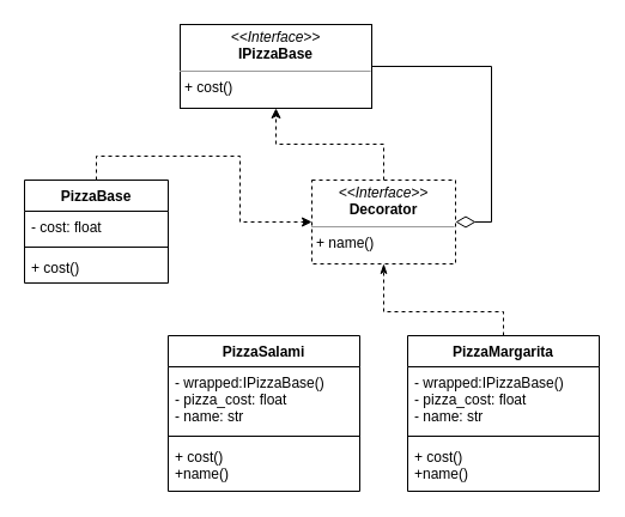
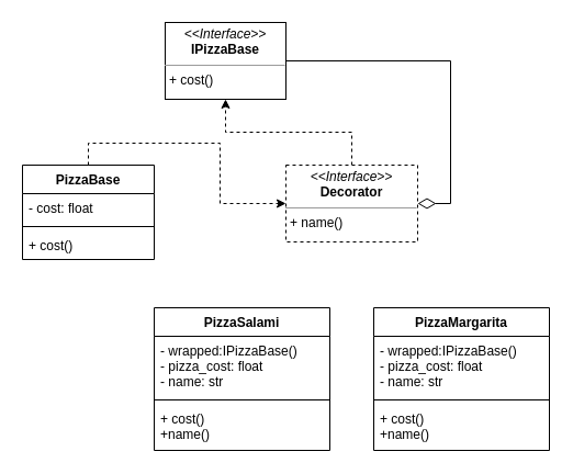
  <mxCell id="0" />
  <mxCell id="1" parent="0" />
  <mxCell id="2" style="edgeStyle=orthogonalEdgeStyle;rounded=0;orthogonalLoop=1;jettySize=auto;html=1;exitX=1;exitY=0.5;exitDx=0;exitDy=0;entryX=1;entryY=0.5;entryDx=0;entryDy=0;endArrow=diamondThin;endFill=0;endSize=14;" edge="1" parent="1" source="3" target="5"><mxGeometry relative="1" as="geometry" /></mxCell>
- <mxCell id="3" value="&lt;p style=&quot;margin: 0px ; margin-top: 4px ; text-align: center&quot;&gt;&lt;i&gt;&amp;lt;&amp;lt;Interface&amp;gt;&amp;gt;&lt;/i&gt;&lt;br&gt;&lt;b&gt;IPizzaBase&lt;/b&gt;&lt;/p&gt;&lt;hr size=&quot;1&quot;&gt;&lt;p style=&quot;margin: 0px ; margin-left: 4px&quot;&gt;&lt;span style=&quot;text-align: center&quot;&gt;+ cost()&lt;/span&gt;&lt;br&gt;&lt;/p&gt;" style="verticalAlign=top;align=left;overflow=fill;fontSize=12;fontFamily=Helvetica;html=1;" parent="1" vertex="1"><mxGeometry x="150" y="20" width="160" height="70" as="geometry" /></mxCell>
+ <mxCell id="3" value="&lt;p style=&quot;margin: 0px ; margin-top: 4px ; text-align: center&quot;&gt;&lt;i&gt;&amp;lt;&amp;lt;Interface&amp;gt;&amp;gt;&lt;/i&gt;&lt;br&gt;&lt;b&gt;IPizzaBase&lt;/b&gt;&lt;/p&gt;&lt;hr size=&quot;1&quot;&gt;&lt;p style=&quot;margin: 0px ; margin-left: 4px&quot;&gt;&lt;span style=&quot;text-align: center&quot;&gt;+ cost()&lt;/span&gt;&lt;br&gt;&lt;/p&gt;" style="verticalAlign=top;align=left;overflow=fill;fontSize=12;fontFamily=Helvetica;html=1;" parent="1" vertex="1"><mxGeometry x="150" y="20" width="110" height="70" as="geometry" /></mxCell>
  <mxCell id="4" style="edgeStyle=orthogonalEdgeStyle;rounded=0;orthogonalLoop=1;jettySize=auto;html=1;exitX=0.5;exitY=0;exitDx=0;exitDy=0;entryX=0.5;entryY=1;entryDx=0;entryDy=0;dashed=1;" edge="1" parent="1" source="5" target="3"><mxGeometry relative="1" as="geometry"><mxPoint x="230" y="100" as="targetPoint" /></mxGeometry></mxCell>
  <mxCell id="5" value="&lt;p style=&quot;margin: 0px ; margin-top: 4px ; text-align: center&quot;&gt;&lt;i&gt;&amp;lt;&amp;lt;Interface&amp;gt;&amp;gt;&lt;/i&gt;&lt;br&gt;&lt;b&gt;Decorator&lt;/b&gt;&lt;/p&gt;&lt;hr size=&quot;1&quot;&gt;&lt;p style=&quot;margin: 0px ; margin-left: 4px&quot;&gt;+ name()&lt;br&gt;&lt;/p&gt;" style="verticalAlign=top;align=left;overflow=fill;fontSize=12;fontFamily=Helvetica;html=1;dashed=1;" vertex="1" parent="1"><mxGeometry x="260" y="150" width="120" height="70" as="geometry" /></mxCell>
  <mxCell id="6" style="edgeStyle=orthogonalEdgeStyle;rounded=0;orthogonalLoop=1;jettySize=auto;html=1;exitX=0.5;exitY=0;exitDx=0;exitDy=0;dashed=1;" edge="1" parent="1" source="7" target="5"><mxGeometry relative="1" as="geometry" /></mxCell>
  <mxCell id="7" value="PizzaBase" style="swimlane;fontStyle=1;align=center;verticalAlign=top;childLayout=stackLayout;horizontal=1;startSize=26;horizontalStack=0;resizeParent=1;resizeParentMax=0;resizeLast=0;collapsible=1;marginBottom=0;" vertex="1" parent="1"><mxGeometry x="20" y="150" width="120" height="86" as="geometry" /></mxCell>
  <mxCell id="8" value="- cost: float" style="text;strokeColor=none;fillColor=none;align=left;verticalAlign=top;spacingLeft=4;spacingRight=4;overflow=hidden;rotatable=0;points=[[0,0.5],[1,0.5]];portConstraint=eastwest;" vertex="1" parent="7"><mxGeometry y="26" width="120" height="26" as="geometry" /></mxCell>
  <mxCell id="9" value="" style="line;strokeWidth=1;fillColor=none;align=left;verticalAlign=middle;spacingTop=-1;spacingLeft=3;spacingRight=3;rotatable=0;labelPosition=right;points=[];portConstraint=eastwest;" vertex="1" parent="7"><mxGeometry y="52" width="120" height="8" as="geometry" /></mxCell>
  <mxCell id="10" value="+ cost()" style="text;strokeColor=none;fillColor=none;align=left;verticalAlign=top;spacingLeft=4;spacingRight=4;overflow=hidden;rotatable=0;points=[[0,0.5],[1,0.5]];portConstraint=eastwest;" vertex="1" parent="7"><mxGeometry y="60" width="120" height="26" as="geometry" /></mxCell>
  <mxCell id="11" style="edgeStyle=orthogonalEdgeStyle;rounded=0;orthogonalLoop=1;jettySize=auto;html=1;exitX=1;exitY=0.5;exitDx=0;exitDy=0;" edge="1" parent="7" source="8" target="8"><mxGeometry relative="1" as="geometry" /></mxCell>
- <mxCell id="12" style="edgeStyle=orthogonalEdgeStyle;rounded=0;orthogonalLoop=1;jettySize=auto;html=1;exitX=0.5;exitY=0;exitDx=0;exitDy=0;endArrow=classicThin;endFill=1;endSize=6;dashed=1;" edge="1" parent="1" source="13" target="5"><mxGeometry relative="1" as="geometry"><Array as="points"><mxPoint x="420" y="260" /><mxPoint x="320" y="260" /></Array></mxGeometry></mxCell>
  <mxCell id="13" value="PizzaMargarita" style="swimlane;fontStyle=1;align=center;verticalAlign=top;childLayout=stackLayout;horizontal=1;startSize=26;horizontalStack=0;resizeParent=1;resizeParentMax=0;resizeLast=0;collapsible=1;marginBottom=0;" vertex="1" parent="1"><mxGeometry x="340" y="280" width="160" height="130" as="geometry" /></mxCell>
  <mxCell id="14" value="- wrapped:IPizzaBase()&#10;- pizza_cost: float&#10;- name: str" style="text;strokeColor=none;fillColor=none;align=left;verticalAlign=top;spacingLeft=4;spacingRight=4;overflow=hidden;rotatable=0;points=[[0,0.5],[1,0.5]];portConstraint=eastwest;" vertex="1" parent="13"><mxGeometry y="26" width="160" height="54" as="geometry" /></mxCell>
  <mxCell id="15" value="" style="line;strokeWidth=1;fillColor=none;align=left;verticalAlign=middle;spacingTop=-1;spacingLeft=3;spacingRight=3;rotatable=0;labelPosition=right;points=[];portConstraint=eastwest;" vertex="1" parent="13"><mxGeometry y="80" width="160" height="8" as="geometry" /></mxCell>
  <mxCell id="16" value="+ cost()&#10;+name()" style="text;strokeColor=none;fillColor=none;align=left;verticalAlign=top;spacingLeft=4;spacingRight=4;overflow=hidden;rotatable=0;points=[[0,0.5],[1,0.5]];portConstraint=eastwest;" vertex="1" parent="13"><mxGeometry y="88" width="160" height="42" as="geometry" /></mxCell>
  <mxCell id="17" value="PizzaSalami" style="swimlane;fontStyle=1;align=center;verticalAlign=top;childLayout=stackLayout;horizontal=1;startSize=26;horizontalStack=0;resizeParent=1;resizeParentMax=0;resizeLast=0;collapsible=1;marginBottom=0;" vertex="1" parent="1"><mxGeometry x="140" y="280" width="160" height="130" as="geometry" /></mxCell>
  <mxCell id="18" value="- wrapped:IPizzaBase()&#10;- pizza_cost: float&#10;- name: str" style="text;strokeColor=none;fillColor=none;align=left;verticalAlign=top;spacingLeft=4;spacingRight=4;overflow=hidden;rotatable=0;points=[[0,0.5],[1,0.5]];portConstraint=eastwest;" vertex="1" parent="17"><mxGeometry y="26" width="160" height="54" as="geometry" /></mxCell>
  <mxCell id="19" value="" style="line;strokeWidth=1;fillColor=none;align=left;verticalAlign=middle;spacingTop=-1;spacingLeft=3;spacingRight=3;rotatable=0;labelPosition=right;points=[];portConstraint=eastwest;" vertex="1" parent="17"><mxGeometry y="80" width="160" height="8" as="geometry" /></mxCell>
  <mxCell id="20" value="+ cost()&#10;+name()" style="text;strokeColor=none;fillColor=none;align=left;verticalAlign=top;spacingLeft=4;spacingRight=4;overflow=hidden;rotatable=0;points=[[0,0.5],[1,0.5]];portConstraint=eastwest;" vertex="1" parent="17"><mxGeometry y="88" width="160" height="42" as="geometry" /></mxCell>
